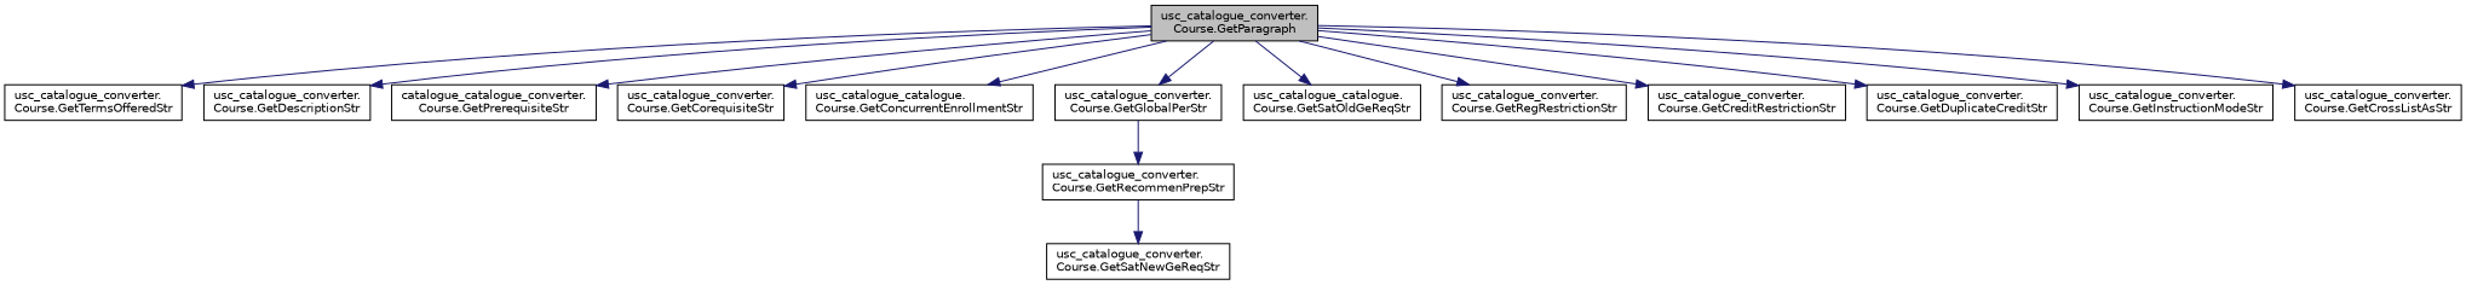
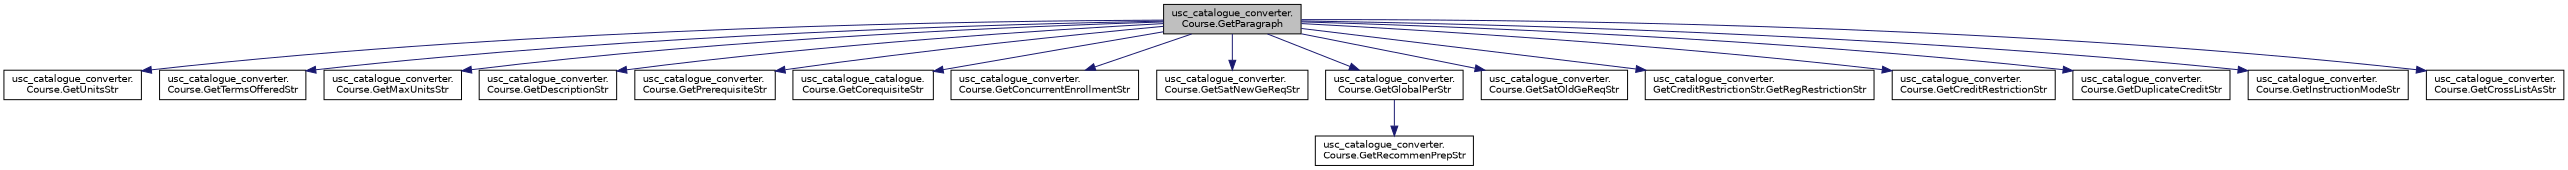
  digraph {
    rankdir=TB
    node [color=black fillcolor=white fontname=Helvetica fontsize=10 shape=record style=filled]
    edge [color=midnightblue fontname=Helvetica fontsize=10 labelfontname=Helvetica labelfontsize=10 style=solid]
    n1 [fillcolor=grey75 fontcolor=black height=0.2 label="usc_catalogue_converter.\lCourse.GetParagraph" width=0.4]
+   n2 [height=0.2 label="usc_catalogue_converter.\lCourse.GetUnitsStr" width=0.4]
    n3 [height=0.2 label="usc_catalogue_converter.\lCourse.GetTermsOfferedStr" width=0.4]
+   n4 [height=0.2 label="usc_catalogue_converter.\lCourse.GetMaxUnitsStr" width=0.4]
    n5 [height=0.2 label="usc_catalogue_converter.\lCourse.GetDescriptionStr" width=0.4]
-   n6 [height=0.2 label="catalogue_catalogue_converter.\lCourse.GetPrerequisiteStr" width=0.4]
-   n7 [height=0.2 label="usc_catalogue_converter.\lCourse.GetCorequisiteStr" width=0.4]
-   n8 [height=0.2 label="usc_catalogue_catalogue.\lCourse.GetConcurrentEnrollmentStr" width=0.4]
+   n6 [height=0.2 label="usc_catalogue_converter.\lCourse.GetPrerequisiteStr" width=0.4]
+   n7 [height=0.2 label="usc_catalogue_catalogue.\lCourse.GetCorequisiteStr" width=0.4]
+   n8 [height=0.2 label="usc_catalogue_converter.\lCourse.GetConcurrentEnrollmentStr" width=0.4]
    n9 [height=0.2 label="usc_catalogue_converter.\lCourse.GetSatNewGeReqStr" width=0.4]
    n10 [height=0.2 label="usc_catalogue_converter.\lCourse.GetGlobalPerStr" width=0.4]
-   n11 [height=0.2 label="usc_catalogue_catalogue.\lCourse.GetSatOldGeReqStr" width=0.4]
-   n12 [height=0.2 label="usc_catalogue_converter.\lCourse.GetRegRestrictionStr" width=0.4]
+   n11 [height=0.2 label="usc_catalogue_converter.\lCourse.GetSatOldGeReqStr" width=0.4]
+   n12 [height=0.2 label="usc_catalogue_converter.\lGetCreditRestrictionStr.GetRegRestrictionStr" width=0.4]
    n13 [height=0.2 label="usc_catalogue_converter.\lCourse.GetCreditRestrictionStr" width=0.4]
    n14 [height=0.2 label="usc_catalogue_converter.\lCourse.GetDuplicateCreditStr" width=0.4]
    n15 [height=0.2 label="usc_catalogue_converter.\lCourse.GetInstructionModeStr" width=0.4]
    n16 [height=0.2 label="usc_catalogue_converter.\lCourse.GetCrossListAsStr" width=0.4]
    n17 [height=0.2 label="usc_catalogue_converter.\lCourse.GetRecommenPrepStr" width=0.4]
+   n1 -> n2
    n1 -> n3
+   n1 -> n4
    n1 -> n5
    n1 -> n6
    n1 -> n7
    n1 -> n8
-   n17 -> n9
+   n1 -> n9
    n1 -> n10
    n1 -> n11
    n1 -> n12
    n1 -> n13
    n1 -> n14
    n1 -> n15
    n1 -> n16
    n10 -> n17
  }
